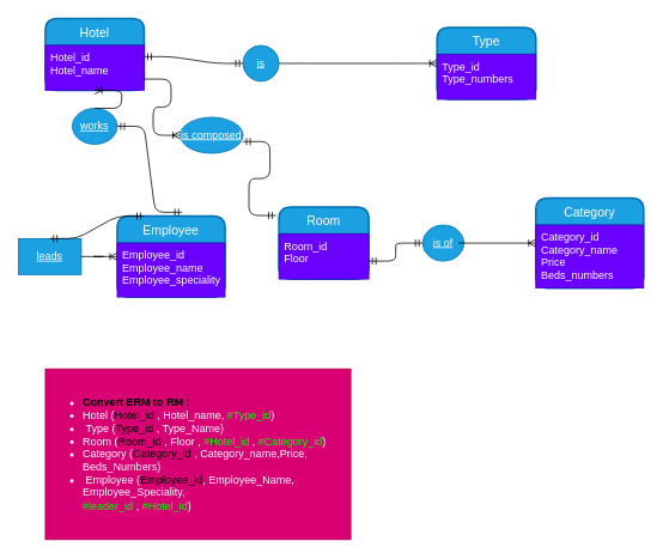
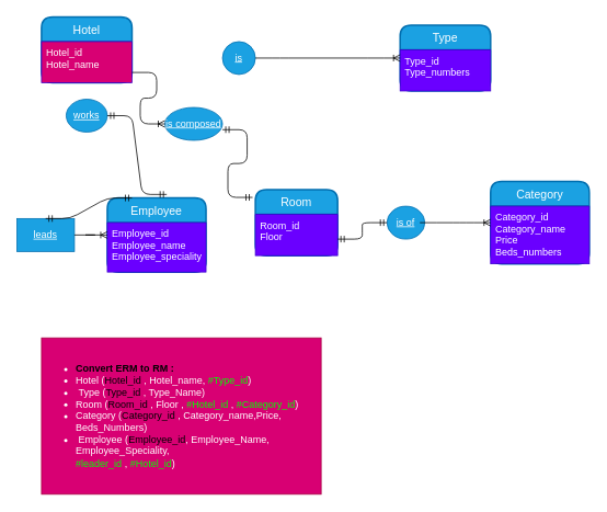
  <mxCell id="0" />
  <mxCell id="1" parent="0" />
  <mxCell id="2" value="Hotel" style="swimlane;childLayout=stackLayout;horizontal=1;startSize=30;horizontalStack=0;rounded=1;fontSize=14;fontStyle=0;strokeWidth=2;resizeParent=0;resizeLast=1;shadow=0;dashed=0;align=center;fillColor=#1ba1e2;fontColor=#ffffff;strokeColor=#006EAF;resizeWidth=1;resizeHeight=1;" vertex="1" parent="1"><mxGeometry x="50" y="20" width="110" height="80" as="geometry" /></mxCell>
- <mxCell id="3" value="Hotel_id&#10;Hotel_name&#10;" style="align=left;strokeColor=#3700CC;fillColor=#6a00ff;spacingLeft=4;fontSize=12;verticalAlign=top;resizable=0;rotatable=0;part=1;fontColor=#ffffff;" vertex="1" parent="2"><mxGeometry y="30" width="110" height="50" as="geometry" /></mxCell>
+ <mxCell id="3" value="Hotel_id&#10;Hotel_name&#10;" style="align=left;strokeColor=#3700CC;fillColor=#d80073;spacingLeft=4;fontSize=12;verticalAlign=top;resizable=0;rotatable=0;part=1;fontColor=#ffffff;" vertex="1" parent="2"><mxGeometry y="30" width="110" height="50" as="geometry" /></mxCell>
  <mxCell id="4" value="Employee" style="swimlane;childLayout=stackLayout;horizontal=1;startSize=30;horizontalStack=0;rounded=1;fontSize=14;fontStyle=0;strokeWidth=2;resizeParent=0;resizeLast=1;shadow=0;dashed=0;align=center;fillColor=#1ba1e2;fontColor=#ffffff;strokeColor=#006EAF;resizeWidth=1;resizeHeight=1;" vertex="1" parent="1"><mxGeometry x="130" y="240" width="120" height="90" as="geometry" /></mxCell>
  <mxCell id="5" value="Employee_id&#10;Employee_name&#10;Employee_speciality" style="align=left;strokeColor=#3700CC;fillColor=#6a00ff;spacingLeft=4;fontSize=12;verticalAlign=top;resizable=0;rotatable=0;part=1;fontColor=#ffffff;" vertex="1" parent="4"><mxGeometry y="30" width="120" height="60" as="geometry" /></mxCell>
  <mxCell id="6" value="Type" style="swimlane;childLayout=stackLayout;horizontal=1;startSize=30;horizontalStack=0;rounded=1;fontSize=14;fontStyle=0;strokeWidth=2;resizeParent=0;resizeLast=1;shadow=0;dashed=0;align=center;fillColor=#1ba1e2;fontColor=#ffffff;strokeColor=#006EAF;resizeWidth=1;resizeHeight=1;" vertex="1" parent="1"><mxGeometry x="486" y="30" width="110" height="80" as="geometry" /></mxCell>
  <mxCell id="7" value="Type_id&#10;Type_numbers" style="align=left;strokeColor=#3700CC;fillColor=#6a00ff;spacingLeft=4;fontSize=12;verticalAlign=top;resizable=0;rotatable=0;part=1;fontColor=#ffffff;" vertex="1" parent="6"><mxGeometry y="30" width="110" height="50" as="geometry" /></mxCell>
  <mxCell id="8" value="Room" style="swimlane;childLayout=stackLayout;horizontal=1;startSize=30;horizontalStack=0;rounded=1;fontSize=14;fontStyle=0;strokeWidth=2;resizeParent=0;resizeLast=1;shadow=0;dashed=0;align=center;fillColor=#1ba1e2;fontColor=#ffffff;strokeColor=#006EAF;resizeWidth=1;resizeHeight=1;" vertex="1" parent="1"><mxGeometry x="310" y="230" width="100" height="80" as="geometry" /></mxCell>
  <mxCell id="9" value="Room_id&#10;Floor" style="align=left;strokeColor=#3700CC;fillColor=#6a00ff;spacingLeft=4;fontSize=12;verticalAlign=top;resizable=0;rotatable=0;part=1;fontColor=#ffffff;" vertex="1" parent="8"><mxGeometry y="30" width="100" height="50" as="geometry" /></mxCell>
  <mxCell id="10" value="Category" style="swimlane;childLayout=stackLayout;horizontal=1;startSize=30;horizontalStack=0;rounded=1;fontSize=14;fontStyle=0;strokeWidth=2;resizeParent=0;resizeLast=1;shadow=0;dashed=0;align=center;fillColor=#1ba1e2;fontColor=#ffffff;strokeColor=#006EAF;resizeWidth=1;resizeHeight=1;" vertex="1" parent="1"><mxGeometry x="596" y="220" width="120" height="100" as="geometry" /></mxCell>
  <mxCell id="11" value="Category_id&#10;Category_name&#10;Price&#10;Beds_numbers&#10;&#10;" style="align=left;strokeColor=#3700CC;fillColor=#6a00ff;spacingLeft=4;fontSize=12;verticalAlign=top;resizable=0;rotatable=0;part=1;fontColor=#ffffff;" vertex="1" parent="10"><mxGeometry y="30" width="120" height="70" as="geometry" /></mxCell>
  <mxCell id="12" value="leads" style="whiteSpace=wrap;html=1;align=center;fontStyle=4;fillColor=#1ba1e2;fontColor=#ffffff;strokeColor=#006EAF;rounded=0;" vertex="1" parent="1"><mxGeometry x="20" y="265" width="70" height="40" as="geometry" /></mxCell>
  <mxCell id="13" value="is composed" style="ellipse;whiteSpace=wrap;html=1;align=center;fontStyle=4;fillColor=#1ba1e2;fontColor=#ffffff;strokeColor=#006EAF;" vertex="1" parent="1"><mxGeometry x="200" y="130" width="70" height="40" as="geometry" /></mxCell>
  <mxCell id="14" value="works" style="ellipse;whiteSpace=wrap;html=1;align=center;fontStyle=4;fillColor=#1ba1e2;fontColor=#ffffff;strokeColor=#006EAF;" vertex="1" parent="1"><mxGeometry x="80" y="120" width="50" height="40" as="geometry" /></mxCell>
  <mxCell id="15" value="is of" style="ellipse;whiteSpace=wrap;html=1;align=center;fontStyle=4;fillColor=#1ba1e2;fontColor=#ffffff;strokeColor=#006EAF;" vertex="1" parent="1"><mxGeometry x="470" y="250" width="46" height="40" as="geometry" /></mxCell>
  <mxCell id="16" value="is" style="ellipse;whiteSpace=wrap;html=1;align=center;fontStyle=4;fillColor=#1ba1e2;fontColor=#ffffff;strokeColor=#006EAF;" vertex="1" parent="1"><mxGeometry x="270" y="50" width="40" height="40" as="geometry" /></mxCell>
- <mxCell id="17" value="" style="edgeStyle=entityRelationEdgeStyle;fontSize=12;html=1;endArrow=ERmandOne;startArrow=ERmandOne;exitX=1;exitY=0.25;exitDx=0;exitDy=0;entryX=0;entryY=0.5;entryDx=0;entryDy=0;" edge="1" parent="1" source="3" target="16"><mxGeometry width="100" height="100" relative="1" as="geometry"><mxPoint x="200" y="220" as="sourcePoint" /><mxPoint x="300" y="120" as="targetPoint" /></mxGeometry></mxCell>
  <mxCell id="18" value="" style="edgeStyle=entityRelationEdgeStyle;fontSize=12;html=1;endArrow=ERoneToMany;exitX=1;exitY=0.5;exitDx=0;exitDy=0;entryX=0;entryY=0.5;entryDx=0;entryDy=0;" edge="1" parent="1" source="16" target="6"><mxGeometry width="100" height="100" relative="1" as="geometry"><mxPoint x="320" y="70" as="sourcePoint" /><mxPoint x="300" y="120" as="targetPoint" /></mxGeometry></mxCell>
  <mxCell id="19" value="" style="edgeStyle=entityRelationEdgeStyle;fontSize=12;html=1;endArrow=ERoneToMany;exitX=1;exitY=0.5;exitDx=0;exitDy=0;entryX=0;entryY=0.25;entryDx=0;entryDy=0;" edge="1" parent="1" source="12" target="5"><mxGeometry width="100" height="100" relative="1" as="geometry"><mxPoint x="110" y="290" as="sourcePoint" /><mxPoint x="210" y="190" as="targetPoint" /></mxGeometry></mxCell>
  <mxCell id="20" value="" style="edgeStyle=entityRelationEdgeStyle;fontSize=12;html=1;endArrow=ERmandOne;startArrow=ERmandOne;exitX=0.5;exitY=0;exitDx=0;exitDy=0;entryX=0.25;entryY=0;entryDx=0;entryDy=0;" edge="1" parent="1" source="12" target="4"><mxGeometry width="100" height="100" relative="1" as="geometry"><mxPoint x="110" y="290" as="sourcePoint" /><mxPoint x="210" y="190" as="targetPoint" /></mxGeometry></mxCell>
  <mxCell id="21" value="" style="edgeStyle=entityRelationEdgeStyle;fontSize=12;html=1;endArrow=ERmandOne;startArrow=ERmandOne;entryX=1;entryY=0.5;entryDx=0;entryDy=0;exitX=0.602;exitY=-0.048;exitDx=0;exitDy=0;exitPerimeter=0;" edge="1" parent="1" source="4" target="14"><mxGeometry width="100" height="100" relative="1" as="geometry"><mxPoint x="110" y="290" as="sourcePoint" /><mxPoint x="140" y="180" as="targetPoint" /></mxGeometry></mxCell>
- <mxCell id="22" value="" style="edgeStyle=entityRelationEdgeStyle;fontSize=12;html=1;endArrow=ERoneToMany;exitX=0.5;exitY=0;exitDx=0;exitDy=0;entryX=0.5;entryY=1;entryDx=0;entryDy=0;" edge="1" parent="1" source="14" target="2"><mxGeometry width="100" height="100" relative="1" as="geometry"><mxPoint x="110" y="290" as="sourcePoint" /><mxPoint x="210" y="190" as="targetPoint" /></mxGeometry></mxCell>
  <mxCell id="23" value="" style="edgeStyle=entityRelationEdgeStyle;fontSize=12;html=1;endArrow=ERoneToMany;exitX=1;exitY=0.75;exitDx=0;exitDy=0;entryX=0;entryY=0.5;entryDx=0;entryDy=0;" edge="1" parent="1" source="3" target="13"><mxGeometry width="100" height="100" relative="1" as="geometry"><mxPoint x="110" y="290" as="sourcePoint" /><mxPoint x="220" y="90" as="targetPoint" /></mxGeometry></mxCell>
  <mxCell id="24" value="" style="edgeStyle=entityRelationEdgeStyle;fontSize=12;html=1;endArrow=ERmandOne;startArrow=ERmandOne;entryX=-0.034;entryY=0.116;entryDx=0;entryDy=0;entryPerimeter=0;" edge="1" parent="1" target="8"><mxGeometry width="100" height="100" relative="1" as="geometry"><mxPoint x="270" y="157" as="sourcePoint" /><mxPoint x="210" y="190" as="targetPoint" /></mxGeometry></mxCell>
  <mxCell id="25" value="" style="edgeStyle=entityRelationEdgeStyle;fontSize=12;html=1;endArrow=ERmandOne;startArrow=ERmandOne;entryX=0;entryY=0.5;entryDx=0;entryDy=0;" edge="1" parent="1" target="15"><mxGeometry width="100" height="100" relative="1" as="geometry"><mxPoint x="410" y="290" as="sourcePoint" /><mxPoint x="510" y="190" as="targetPoint" /></mxGeometry></mxCell>
  <mxCell id="26" value="" style="edgeStyle=entityRelationEdgeStyle;fontSize=12;html=1;endArrow=ERoneToMany;entryX=0;entryY=0.5;entryDx=0;entryDy=0;" edge="1" parent="1" target="10"><mxGeometry width="100" height="100" relative="1" as="geometry"><mxPoint x="510" y="270" as="sourcePoint" /><mxPoint x="510" y="190" as="targetPoint" /></mxGeometry></mxCell>
  <mxCell id="27" value="&lt;ul&gt;&lt;li&gt;&lt;b&gt;&lt;font color=&quot;#000000&quot;&gt;Convert ERM to RM :&lt;/font&gt;&lt;/b&gt;&lt;/li&gt;&lt;li&gt;Hotel (&lt;font color=&quot;#000000&quot;&gt;Hotel_id&lt;/font&gt; , Hotel_name, &lt;font color=&quot;#00ff00&quot;&gt;#Type_id&lt;/font&gt;)&lt;/li&gt;&lt;li&gt;&amp;nbsp;Type (&lt;font color=&quot;#000000&quot;&gt;Type_id&lt;/font&gt; , Type_Name)&lt;br&gt;&lt;/li&gt;&lt;li&gt;Room (&lt;font color=&quot;#000000&quot;&gt;Room_id&lt;/font&gt;&lt;font color=&quot;#000099&quot;&gt; &lt;/font&gt;, Floor , &lt;font color=&quot;#00ff00&quot;&gt;#Hotel_id&lt;/font&gt; ,&lt;font color=&quot;#00ff00&quot;&gt; #Category_id&lt;/font&gt;)&lt;br&gt;&lt;/li&gt;&lt;li&gt;Category (&lt;font color=&quot;#000000&quot;&gt;Category_id&lt;/font&gt; , Category_name,Price, Beds_Numbers)&lt;/li&gt;&lt;li&gt;&amp;nbsp;Employee (&lt;font color=&quot;#000000&quot;&gt;Employee_id&lt;/font&gt;, Employee_Name, Employee_Speciality,&lt;br&gt;&lt;font color=&quot;#00ff00&quot;&gt;#leader_id &lt;/font&gt;, &lt;font color=&quot;#00ff00&quot;&gt;#Hotel_id&lt;/font&gt;)&lt;/li&gt;&lt;/ul&gt;" style="text;html=1;strokeColor=#A50040;fillColor=#d80073;align=left;verticalAlign=middle;whiteSpace=wrap;rounded=0;fontColor=#ffffff;" vertex="1" parent="1"><mxGeometry x="50" y="410" width="340" height="190" as="geometry" /></mxCell>
